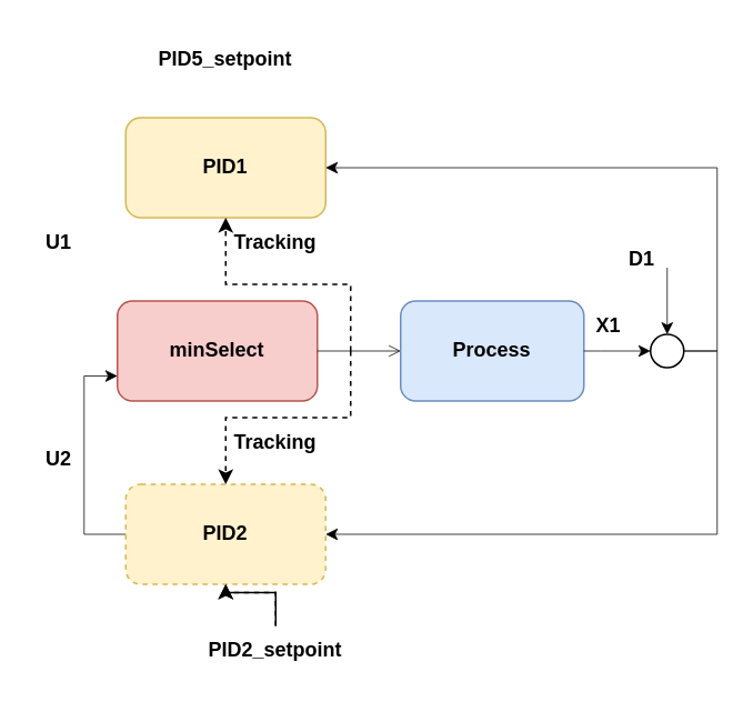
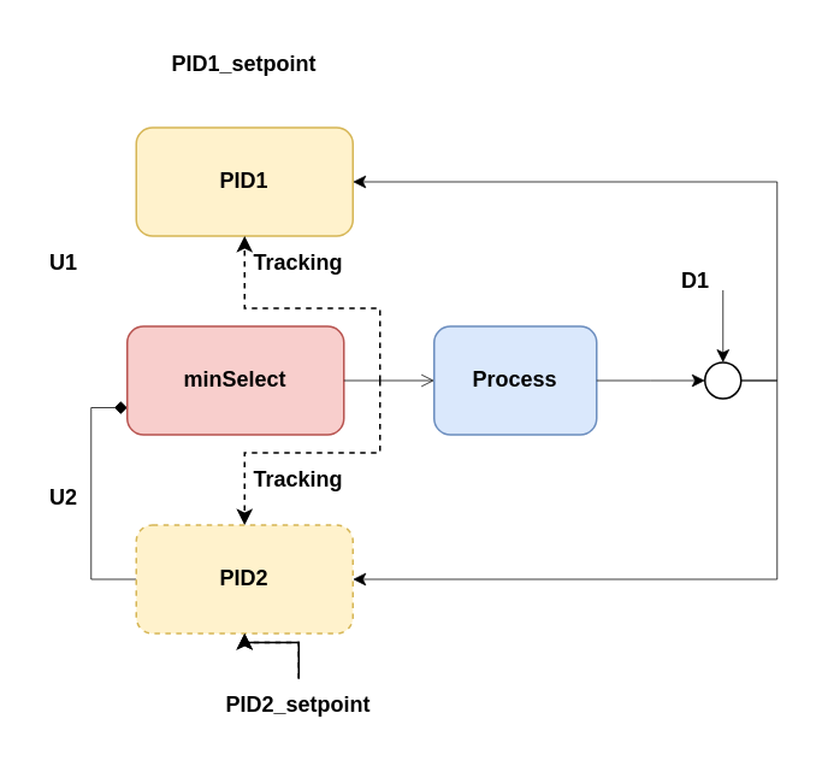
  <mxCell id="0" />
  <mxCell id="1" parent="0" />
  <mxCell id="2" style="edgeStyle=orthogonalEdgeStyle;rounded=0;orthogonalLoop=1;jettySize=auto;html=1;dashed=1;startArrow=none;" edge="1" parent="1" target="7"><mxGeometry relative="1" as="geometry"><mxPoint x="210" y="210" as="sourcePoint" /><Array as="points"><mxPoint x="135" y="250" /></Array></mxGeometry></mxCell>
- <mxCell id="3" value="Process" style="rounded=1;whiteSpace=wrap;html=1;fillColor=#dae8fc;strokeColor=#6c8ebf;fontStyle=1" parent="1" vertex="1"><mxGeometry x="240" y="180" width="110" height="60" as="geometry" /></mxCell>
- <mxCell id="4" value="" style="endArrow=classic;html=1;rounded=0;strokeWidth=0.5;edgeStyle=orthogonalEdgeStyle;entryX=0;entryY=0.75;entryDx=0;entryDy=0;exitX=0;exitY=0.5;exitDx=0;exitDy=0;" parent="1" source="7" target="16" edge="1"><mxGeometry width="50" height="50" relative="1" as="geometry"><mxPoint x="10" y="300" as="sourcePoint" /><mxPoint x="50" y="300" as="targetPoint" /><Array as="points"><mxPoint x="50" y="320" /><mxPoint x="50" y="225" /></Array></mxGeometry></mxCell>
+ <mxCell id="3" value="Process" style="rounded=1;whiteSpace=wrap;html=1;fillColor=#dae8fc;strokeColor=#6c8ebf;fontStyle=1" parent="1" vertex="1"><mxGeometry x="240" y="180" width="90" height="60" as="geometry" /></mxCell>
+ <mxCell id="4" value="" style="endArrow=diamond;html=1;rounded=0;strokeWidth=0.5;edgeStyle=orthogonalEdgeStyle;entryX=0;entryY=0.75;entryDx=0;entryDy=0;exitX=0;exitY=0.5;exitDx=0;exitDy=0;" parent="1" source="7" target="16" edge="1"><mxGeometry width="50" height="50" relative="1" as="geometry"><mxPoint x="10" y="300" as="sourcePoint" /><mxPoint x="50" y="300" as="targetPoint" /><Array as="points"><mxPoint x="50" y="320" /><mxPoint x="50" y="225" /></Array></mxGeometry></mxCell>
  <mxCell id="5" value="PID1" style="rounded=1;whiteSpace=wrap;html=1;fillColor=#fff2cc;strokeColor=#d6b656;fontStyle=1" parent="1" vertex="1"><mxGeometry x="75" y="70" width="120" height="60" as="geometry" /></mxCell>
- <mxCell id="6" value="&lt;b&gt;X1&lt;/b&gt;" style="text;html=1;strokeColor=none;fillColor=none;align=center;verticalAlign=middle;whiteSpace=wrap;rounded=0;" parent="1" vertex="1"><mxGeometry x="350" y="180" width="30" height="30" as="geometry" /></mxCell>
  <mxCell id="7" value="PID2" style="rounded=1;whiteSpace=wrap;html=1;fillColor=#fff2cc;strokeColor=#d6b656;fontStyle=1;dashed=1;" parent="1" vertex="1"><mxGeometry x="75" y="290" width="120" height="60" as="geometry" /></mxCell>
  <mxCell id="8" value="" style="endArrow=classic;html=1;rounded=0;strokeWidth=0.5;edgeStyle=orthogonalEdgeStyle;entryX=1;entryY=0.5;entryDx=0;entryDy=0;" parent="1" target="7" edge="1"><mxGeometry x="-260" y="-40" width="50" height="50" as="geometry"><mxPoint x="410" y="210" as="sourcePoint" /><mxPoint x="100" y="230" as="targetPoint" /><Array as="points"><mxPoint x="430" y="210" /><mxPoint x="430" y="320" /></Array></mxGeometry></mxCell>
  <mxCell id="9" value="" style="edgeStyle=orthogonalEdgeStyle;rounded=0;orthogonalLoop=1;jettySize=auto;html=1;" edge="1" parent="1" source="11" target="7"><mxGeometry relative="1" as="geometry" /></mxCell>
  <mxCell id="10" value="" style="edgeStyle=orthogonalEdgeStyle;rounded=0;orthogonalLoop=1;jettySize=auto;html=1;dashed=1;" edge="1" parent="1" source="11" target="7"><mxGeometry relative="1" as="geometry" /></mxCell>
  <mxCell id="11" value="&lt;b&gt;PID2_setpoint&lt;/b&gt;" style="text;html=1;strokeColor=none;fillColor=none;align=center;verticalAlign=middle;whiteSpace=wrap;rounded=0;" parent="1" vertex="1"><mxGeometry x="150" y="375" width="30" height="30" as="geometry" /></mxCell>
  <mxCell id="12" value="" style="ellipse;whiteSpace=wrap;html=1;aspect=fixed;" parent="1" vertex="1"><mxGeometry x="390" y="200" width="20" height="20" as="geometry" /></mxCell>
  <mxCell id="13" value="" style="edgeStyle=segmentEdgeStyle;endArrow=classic;html=1;rounded=0;strokeWidth=0.5;entryX=0.5;entryY=0;entryDx=0;entryDy=0;" parent="1" target="12" edge="1"><mxGeometry width="50" height="50" relative="1" as="geometry"><mxPoint x="400" y="160" as="sourcePoint" /><mxPoint x="160" y="150" as="targetPoint" /></mxGeometry></mxCell>
  <mxCell id="14" value="" style="edgeStyle=segmentEdgeStyle;endArrow=classic;html=1;rounded=0;strokeWidth=0.5;entryX=0;entryY=0.5;entryDx=0;entryDy=0;exitX=1;exitY=0.5;exitDx=0;exitDy=0;" parent="1" source="3" edge="1" target="12"><mxGeometry width="50" height="50" relative="1" as="geometry"><mxPoint x="340" y="220" as="sourcePoint" /><mxPoint x="370" y="150" as="targetPoint" /><Array as="points"><mxPoint x="360" y="210" /><mxPoint x="360" y="210" /></Array></mxGeometry></mxCell>
  <mxCell id="15" value="&lt;b&gt;D1&lt;/b&gt;" style="text;html=1;strokeColor=none;fillColor=none;align=center;verticalAlign=middle;whiteSpace=wrap;rounded=0;" parent="1" vertex="1"><mxGeometry x="370" y="140" width="30" height="30" as="geometry" /></mxCell>
  <mxCell id="16" value="minSelect" style="rounded=1;whiteSpace=wrap;html=1;fillColor=#f8cecc;strokeColor=#b85450;fontStyle=1" vertex="1" parent="1"><mxGeometry x="70" y="180" width="120" height="60" as="geometry" /></mxCell>
  <mxCell id="17" value="" style="edgeStyle=segmentEdgeStyle;endArrow=classic;html=1;rounded=0;strokeWidth=0.5;entryX=1;entryY=0.5;entryDx=0;entryDy=0;" edge="1" parent="1" target="5"><mxGeometry width="50" height="50" relative="1" as="geometry"><mxPoint x="410" y="210" as="sourcePoint" /><mxPoint x="405" y="120" as="targetPoint" /><Array as="points"><mxPoint x="430" y="210" /><mxPoint x="430" y="100" /></Array></mxGeometry></mxCell>
  <mxCell id="18" value="&lt;b&gt;U2&lt;/b&gt;" style="text;html=1;strokeColor=none;fillColor=none;align=center;verticalAlign=middle;whiteSpace=wrap;rounded=0;" vertex="1" parent="1"><mxGeometry x="20" y="260" width="30" height="30" as="geometry" /></mxCell>
  <mxCell id="19" value="" style="edgeStyle=segmentEdgeStyle;endArrow=open;html=1;rounded=0;strokeWidth=0.5;entryX=0;entryY=0.5;entryDx=0;entryDy=0;exitX=1;exitY=0.5;exitDx=0;exitDy=0;" edge="1" parent="1" source="16" target="3"><mxGeometry width="50" height="50" relative="1" as="geometry"><mxPoint x="330" y="220" as="sourcePoint" /><mxPoint x="400" y="220" as="targetPoint" /><Array as="points"><mxPoint x="210" y="210" /><mxPoint x="210" y="210" /></Array></mxGeometry></mxCell>
- <mxCell id="20" value="&lt;b&gt;PID5_setpoint&lt;/b&gt;" style="text;html=1;strokeColor=none;fillColor=none;align=center;verticalAlign=middle;whiteSpace=wrap;rounded=0;" vertex="1" parent="1"><mxGeometry x="120" y="20" width="30" height="30" as="geometry" /></mxCell>
+ <mxCell id="20" value="&lt;b&gt;PID1_setpoint&lt;/b&gt;" style="text;html=1;strokeColor=none;fillColor=none;align=center;verticalAlign=middle;whiteSpace=wrap;rounded=0;" vertex="1" parent="1"><mxGeometry x="120" y="20" width="30" height="30" as="geometry" /></mxCell>
  <mxCell id="21" style="edgeStyle=orthogonalEdgeStyle;rounded=0;orthogonalLoop=1;jettySize=auto;html=1;entryX=0.5;entryY=1;entryDx=0;entryDy=0;dashed=1;" edge="1" parent="1" target="5"><mxGeometry relative="1" as="geometry"><mxPoint x="210" y="210" as="sourcePoint" /><mxPoint x="145" y="280" as="targetPoint" /><Array as="points"><mxPoint x="210" y="170" /><mxPoint x="135" y="170" /></Array></mxGeometry></mxCell>
  <mxCell id="22" value="&lt;b&gt;Tracking&lt;/b&gt;" style="text;html=1;strokeColor=none;fillColor=none;align=center;verticalAlign=middle;whiteSpace=wrap;rounded=0;" vertex="1" parent="1"><mxGeometry x="150" y="130" width="30" height="30" as="geometry" /></mxCell>
  <mxCell id="23" value="&lt;b&gt;Tracking&lt;/b&gt;" style="text;html=1;strokeColor=none;fillColor=none;align=center;verticalAlign=middle;whiteSpace=wrap;rounded=0;" vertex="1" parent="1"><mxGeometry x="150" y="250" width="30" height="30" as="geometry" /></mxCell>
  <mxCell id="24" value="&lt;b&gt;U1&lt;/b&gt;" style="text;html=1;strokeColor=none;fillColor=none;align=center;verticalAlign=middle;whiteSpace=wrap;rounded=0;" vertex="1" parent="1"><mxGeometry x="20" y="130" width="30" height="30" as="geometry" /></mxCell>
